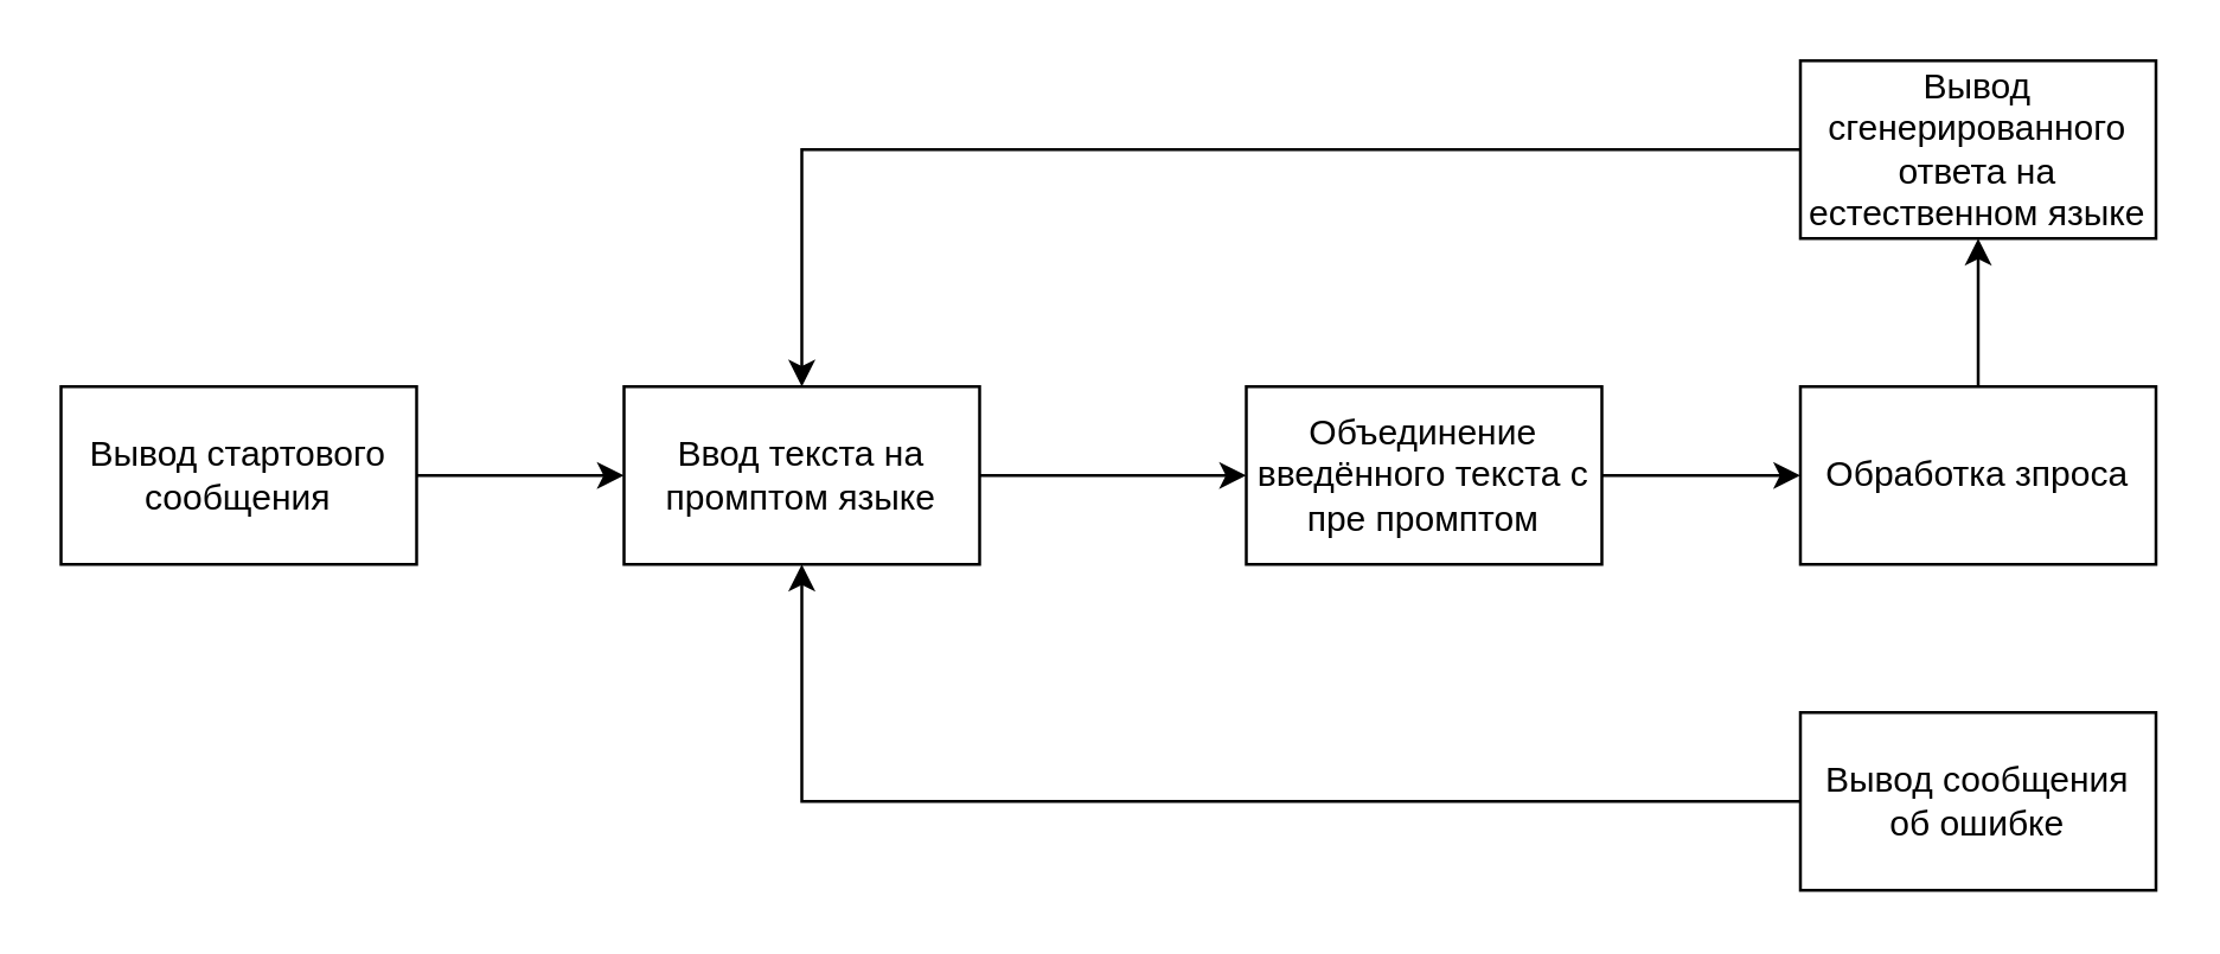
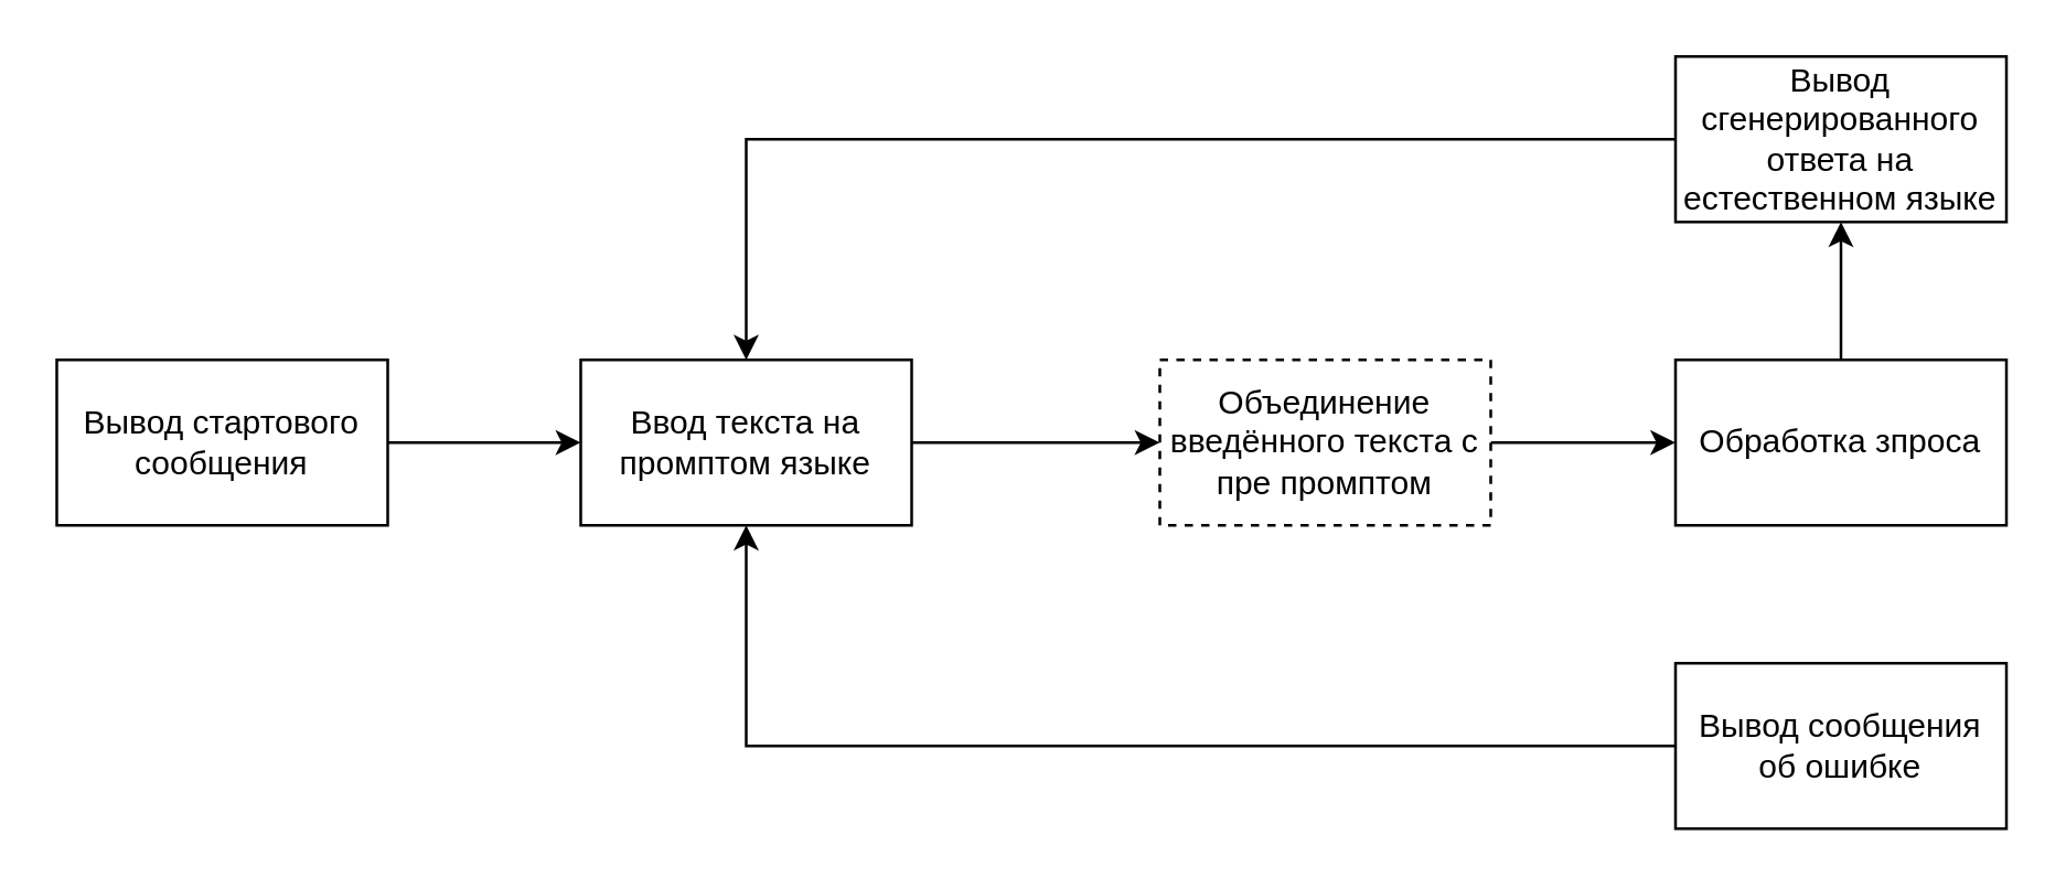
  <mxCell id="0" />
  <mxCell id="1" parent="0" />
  <mxCell id="2" style="edgeStyle=orthogonalEdgeStyle;rounded=0;orthogonalLoop=1;jettySize=auto;html=1;exitX=1;exitY=0.5;exitDx=0;exitDy=0;" edge="1" parent="1" source="3" target="5"><mxGeometry relative="1" as="geometry" /></mxCell>
  <mxCell id="3" value="Вывод стартового сообщения" style="rounded=0;whiteSpace=wrap;html=1;" vertex="1" parent="1"><mxGeometry x="20" y="130" width="120" height="60" as="geometry" /></mxCell>
  <mxCell id="4" style="edgeStyle=orthogonalEdgeStyle;rounded=0;orthogonalLoop=1;jettySize=auto;html=1;exitX=1;exitY=0.5;exitDx=0;exitDy=0;entryX=0;entryY=0.5;entryDx=0;entryDy=0;" edge="1" parent="1" source="5" target="7"><mxGeometry relative="1" as="geometry" /></mxCell>
  <mxCell id="5" value="Ввод текста на промптом языке" style="whiteSpace=wrap;html=1;" vertex="1" parent="1"><mxGeometry x="210" y="130" width="120" height="60" as="geometry" /></mxCell>
  <mxCell id="6" style="edgeStyle=orthogonalEdgeStyle;rounded=0;orthogonalLoop=1;jettySize=auto;html=1;entryX=0;entryY=0.5;entryDx=0;entryDy=0;" edge="1" parent="1" source="7" target="9"><mxGeometry relative="1" as="geometry" /></mxCell>
- <mxCell id="7" value="Объединение введённого текста с пре промптом" style="whiteSpace=wrap;html=1;" vertex="1" parent="1"><mxGeometry x="420" y="130" width="120" height="60" as="geometry" /></mxCell>
+ <mxCell id="7" value="Объединение введённого текста с пре промптом" style="whiteSpace=wrap;html=1;dashed=1;" vertex="1" parent="1"><mxGeometry x="420" y="130" width="120" height="60" as="geometry" /></mxCell>
  <mxCell id="8" value="" style="edgeStyle=orthogonalEdgeStyle;rounded=0;orthogonalLoop=1;jettySize=auto;html=1;" edge="1" parent="1" source="9" target="13"><mxGeometry relative="1" as="geometry" /></mxCell>
  <mxCell id="9" value="Обработка зпроса" style="whiteSpace=wrap;html=1;" vertex="1" parent="1"><mxGeometry x="607" y="130" width="120" height="60" as="geometry" /></mxCell>
  <mxCell id="10" style="edgeStyle=orthogonalEdgeStyle;rounded=0;orthogonalLoop=1;jettySize=auto;html=1;exitX=0;exitY=0.5;exitDx=0;exitDy=0;entryX=0.5;entryY=1;entryDx=0;entryDy=0;" edge="1" parent="1" source="11" target="5"><mxGeometry relative="1" as="geometry" /></mxCell>
  <mxCell id="11" value="Вывод сообщения об ошибке" style="whiteSpace=wrap;html=1;" vertex="1" parent="1"><mxGeometry x="607" y="240" width="120" height="60" as="geometry" /></mxCell>
  <mxCell id="12" style="edgeStyle=orthogonalEdgeStyle;rounded=0;orthogonalLoop=1;jettySize=auto;html=1;exitX=0;exitY=0.5;exitDx=0;exitDy=0;" edge="1" parent="1" source="13" target="5"><mxGeometry relative="1" as="geometry" /></mxCell>
  <mxCell id="13" value="Вывод сгенерированного ответа на естественном языке" style="whiteSpace=wrap;html=1;" vertex="1" parent="1"><mxGeometry x="607" y="20" width="120" height="60" as="geometry" /></mxCell>
